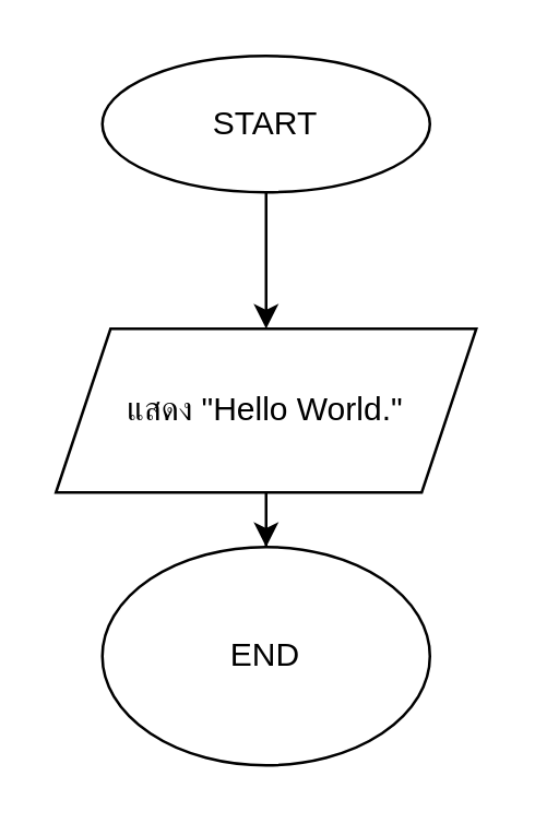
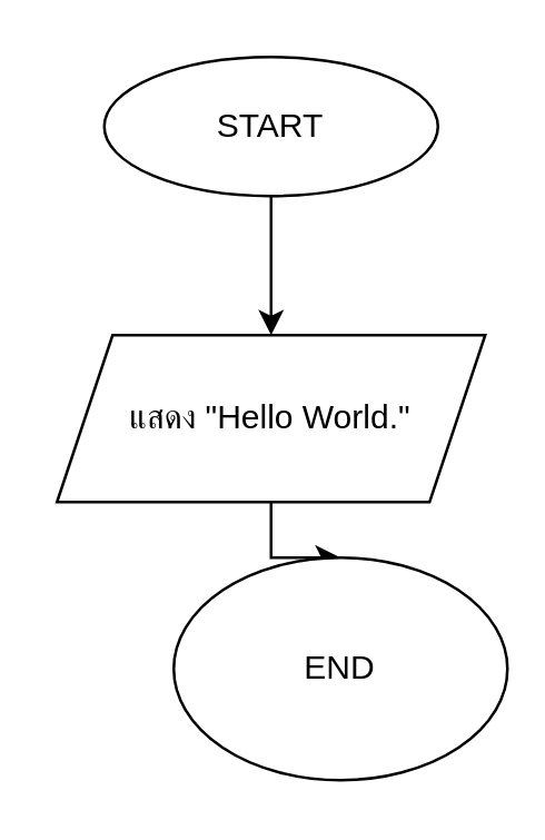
  <mxCell id="0" />
  <mxCell id="1" parent="0" />
  <mxCell id="2" value="" style="edgeStyle=orthogonalEdgeStyle;rounded=0;orthogonalLoop=1;jettySize=auto;html=1;" edge="1" parent="1" source="3" target="5"><mxGeometry relative="1" as="geometry" /></mxCell>
  <mxCell id="3" value="START" style="ellipse;whiteSpace=wrap;html=1;" vertex="1" parent="1"><mxGeometry x="37" y="20" width="120" height="50" as="geometry" /></mxCell>
  <mxCell id="4" value="" style="edgeStyle=orthogonalEdgeStyle;rounded=0;orthogonalLoop=1;jettySize=auto;html=1;" edge="1" parent="1" source="5" target="6"><mxGeometry relative="1" as="geometry" /></mxCell>
  <mxCell id="5" value="แสดง &quot;Hello World.&quot;" style="shape=parallelogram;perimeter=parallelogramPerimeter;whiteSpace=wrap;html=1;fixedSize=1;" vertex="1" parent="1"><mxGeometry x="20" y="120" width="154" height="60" as="geometry" /></mxCell>
- <mxCell id="6" value="END" style="ellipse;whiteSpace=wrap;html=1;" vertex="1" parent="1"><mxGeometry x="37" y="200" width="120" height="80" as="geometry" /></mxCell>
+ <mxCell id="6" value="END" style="ellipse;whiteSpace=wrap;html=1;" vertex="1" parent="1"><mxGeometry x="62" y="200" width="120" height="80" as="geometry" /></mxCell>
